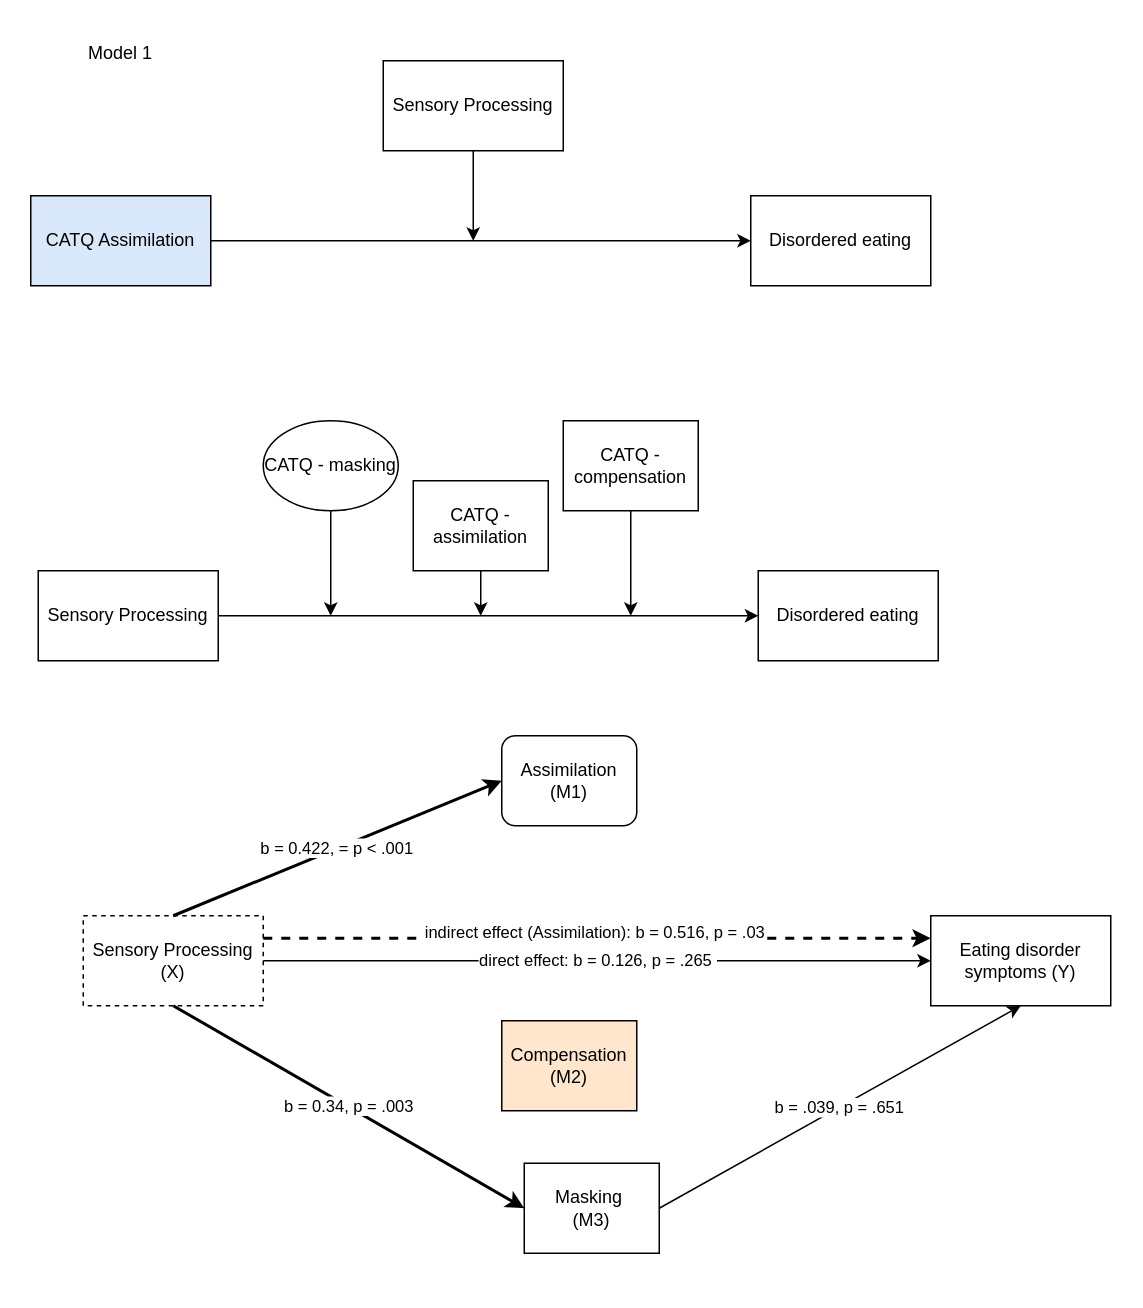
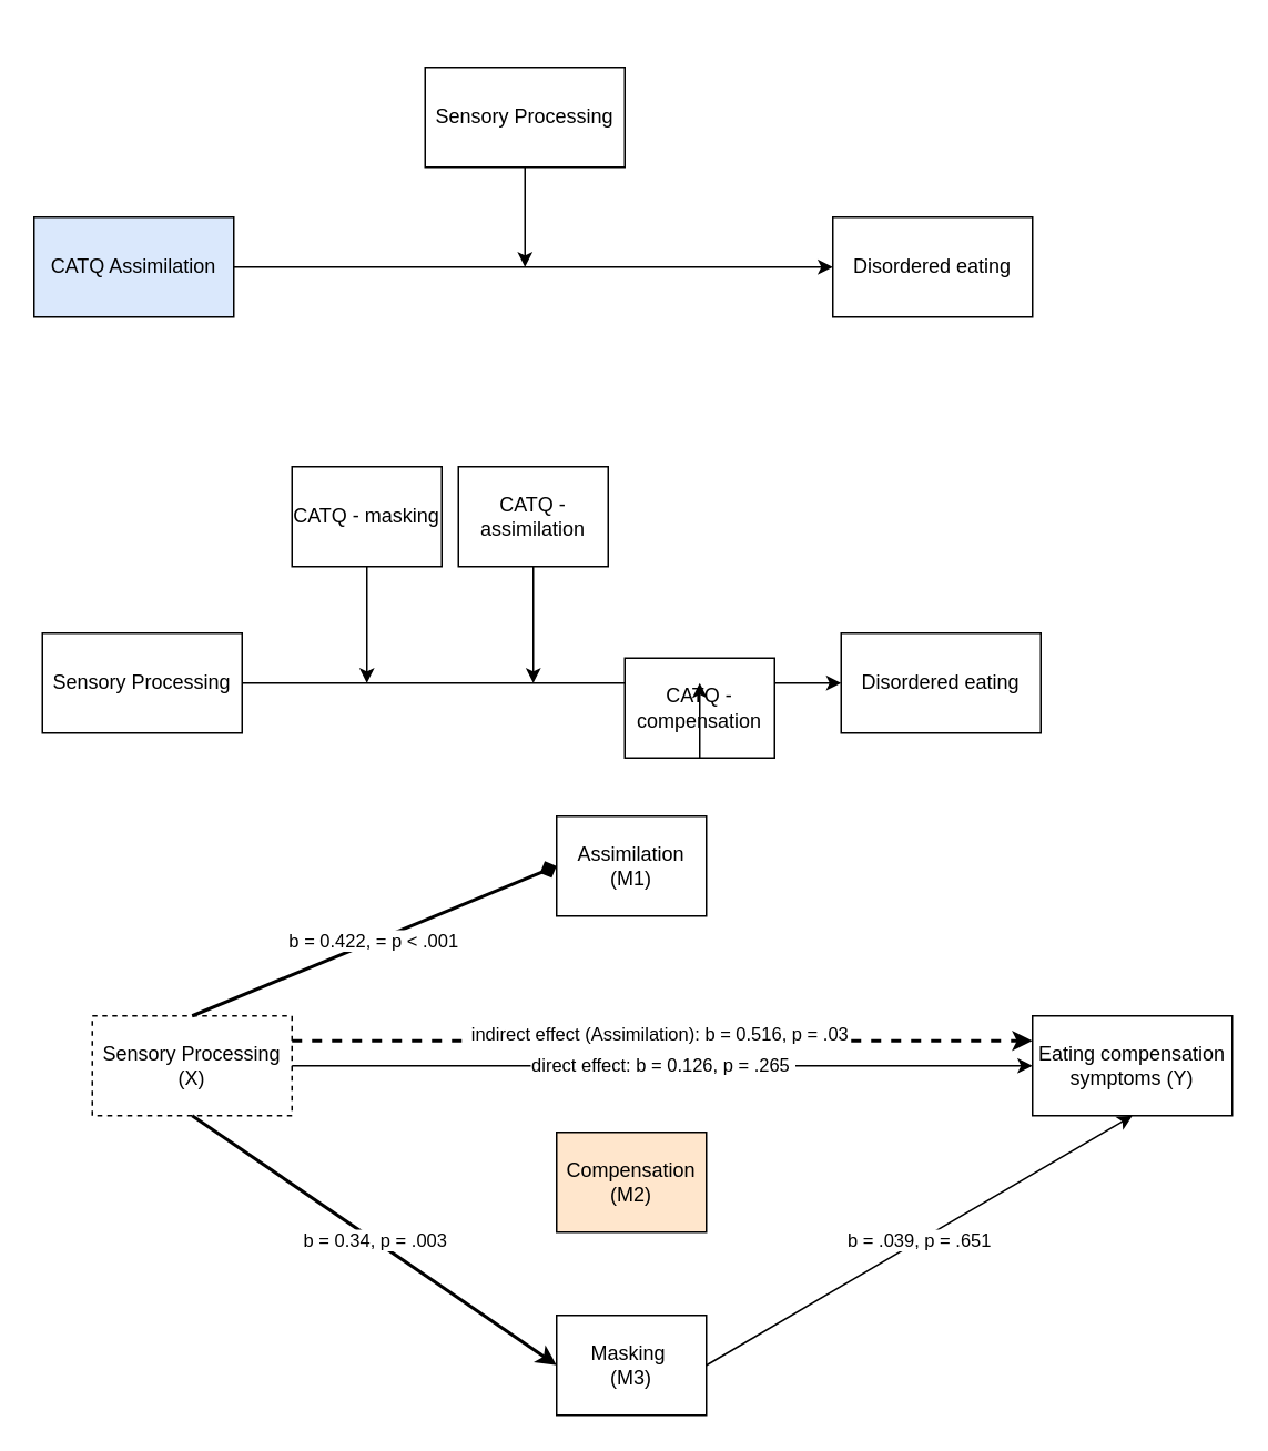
  <mxCell id="0" />
  <mxCell id="1" parent="0" />
- <mxCell id="2" value="CATQ - masking" style="ellipse;whiteSpace=wrap;html=1;" parent="1" vertex="1"><mxGeometry x="175" y="280" width="90" height="60" as="geometry" /></mxCell>
+ <mxCell id="2" value="CATQ - masking" style="rounded=0;whiteSpace=wrap;html=1;" parent="1" vertex="1"><mxGeometry x="175" y="280" width="90" height="60" as="geometry" /></mxCell>
  <mxCell id="3" value="Disordered eating" style="rounded=0;whiteSpace=wrap;html=1;" parent="1" vertex="1"><mxGeometry x="505" y="380" width="120" height="60" as="geometry" /></mxCell>
  <mxCell id="4" value="Sensory Processing" style="rounded=0;whiteSpace=wrap;html=1;" parent="1" vertex="1"><mxGeometry x="25" y="380" width="120" height="60" as="geometry" /></mxCell>
  <mxCell id="5" value="" style="endArrow=classic;html=1;rounded=0;exitX=1;exitY=0.5;exitDx=0;exitDy=0;entryX=0;entryY=0.5;entryDx=0;entryDy=0;" parent="1" source="4" target="3" edge="1"><mxGeometry width="50" height="50" relative="1" as="geometry"><mxPoint x="345" y="280" as="sourcePoint" /><mxPoint x="395" y="230" as="targetPoint" /></mxGeometry></mxCell>
- <mxCell id="6" value="CATQ - assimilation" style="rounded=0;whiteSpace=wrap;html=1;" parent="1" vertex="1"><mxGeometry x="275" y="320" width="90" height="60" as="geometry" /></mxCell>
- <mxCell id="7" value="CATQ - compensation" style="rounded=0;whiteSpace=wrap;html=1;" parent="1" vertex="1"><mxGeometry x="375" y="280" width="90" height="60" as="geometry" /></mxCell>
+ <mxCell id="6" value="CATQ - assimilation" style="rounded=0;whiteSpace=wrap;html=1;" parent="1" vertex="1"><mxGeometry x="275" y="280" width="90" height="60" as="geometry" /></mxCell>
+ <mxCell id="7" value="CATQ - compensation" style="rounded=0;whiteSpace=wrap;html=1;" parent="1" vertex="1"><mxGeometry x="375" y="395" width="90" height="60" as="geometry" /></mxCell>
  <mxCell id="8" value="" style="endArrow=classic;html=1;rounded=0;exitX=0.5;exitY=1;exitDx=0;exitDy=0;" parent="1" source="2" edge="1"><mxGeometry width="50" height="50" relative="1" as="geometry"><mxPoint x="345" y="280" as="sourcePoint" /><mxPoint x="220" y="410" as="targetPoint" /></mxGeometry></mxCell>
  <mxCell id="9" value="" style="endArrow=classic;html=1;rounded=0;exitX=0.5;exitY=1;exitDx=0;exitDy=0;" parent="1" source="6" edge="1"><mxGeometry width="50" height="50" relative="1" as="geometry"><mxPoint x="345" y="280" as="sourcePoint" /><mxPoint x="320" y="410" as="targetPoint" /></mxGeometry></mxCell>
  <mxCell id="10" value="" style="endArrow=classic;html=1;rounded=0;exitX=0.5;exitY=1;exitDx=0;exitDy=0;" parent="1" source="7" edge="1"><mxGeometry width="50" height="50" relative="1" as="geometry"><mxPoint x="345" y="280" as="sourcePoint" /><mxPoint x="420" y="410" as="targetPoint" /></mxGeometry></mxCell>
  <mxCell id="11" value="Disordered eating" style="rounded=0;whiteSpace=wrap;html=1;" parent="1" vertex="1"><mxGeometry x="500" y="130" width="120" height="60" as="geometry" /></mxCell>
  <mxCell id="12" value="CATQ Assimilation" style="rounded=0;whiteSpace=wrap;html=1;fillColor=#dae8fc;" parent="1" vertex="1"><mxGeometry x="20" y="130" width="120" height="60" as="geometry" /></mxCell>
  <mxCell id="13" value="" style="endArrow=classic;html=1;rounded=0;exitX=1;exitY=0.5;exitDx=0;exitDy=0;entryX=0;entryY=0.5;entryDx=0;entryDy=0;" parent="1" source="12" target="11" edge="1"><mxGeometry width="50" height="50" relative="1" as="geometry"><mxPoint x="340" y="30" as="sourcePoint" /><mxPoint x="390" y="-20" as="targetPoint" /></mxGeometry></mxCell>
  <mxCell id="14" value="" style="endArrow=classic;html=1;rounded=0;exitX=0.5;exitY=1;exitDx=0;exitDy=0;" parent="1" edge="1"><mxGeometry width="50" height="50" relative="1" as="geometry"><mxPoint x="315" y="90" as="sourcePoint" /><mxPoint x="315" y="160" as="targetPoint" /></mxGeometry></mxCell>
  <mxCell id="15" value="Sensory Processing" style="rounded=0;whiteSpace=wrap;html=1;" parent="1" vertex="1"><mxGeometry x="255" y="40" width="120" height="60" as="geometry" /></mxCell>
- <mxCell id="16" value="Model 1" style="text;html=1;align=center;verticalAlign=middle;whiteSpace=wrap;rounded=0;" parent="1" vertex="1"><mxGeometry x="50" y="20" width="60" height="30" as="geometry" /></mxCell>
- <mxCell id="17" value="Eating disorder symptoms (Y)" style="rounded=0;whiteSpace=wrap;html=1;" parent="1" vertex="1"><mxGeometry x="620" y="610" width="120" height="60" as="geometry" /></mxCell>
+ <mxCell id="17" value="Eating compensation symptoms (Y)" style="rounded=0;whiteSpace=wrap;html=1;" parent="1" vertex="1"><mxGeometry x="620" y="610" width="120" height="60" as="geometry" /></mxCell>
  <mxCell id="18" value="Sensory Processing (X)" style="rounded=0;whiteSpace=wrap;html=1;dashed=1;" parent="1" vertex="1"><mxGeometry x="55" y="610" width="120" height="60" as="geometry" /></mxCell>
  <mxCell id="19" value="direct effect: b = 0.126, p = .265&amp;nbsp;" style="endArrow=classic;html=1;rounded=0;exitX=1;exitY=0.5;exitDx=0;exitDy=0;entryX=0;entryY=0.5;entryDx=0;entryDy=0;" parent="1" source="18" target="17" edge="1"><mxGeometry width="50" height="50" relative="1" as="geometry"><mxPoint x="345" y="600" as="sourcePoint" /><mxPoint x="395" y="550" as="targetPoint" /></mxGeometry></mxCell>
- <mxCell id="20" value="b = 0.422, = p &amp;lt; .001" style="endArrow=classic;html=1;rounded=0;exitX=0.5;exitY=0;exitDx=0;exitDy=0;entryX=0;entryY=0.5;entryDx=0;entryDy=0;strokeWidth=2;" parent="1" source="18" target="21" edge="1"><mxGeometry width="50" height="50" relative="1" as="geometry"><mxPoint x="345" y="600" as="sourcePoint" /><mxPoint x="335" y="520" as="targetPoint" /></mxGeometry></mxCell>
- <mxCell id="21" value="Assimilation (M1)" style="whiteSpace=wrap;html=1;rounded=1;" parent="1" vertex="1"><mxGeometry x="334" y="490" width="90" height="60" as="geometry" /></mxCell>
+ <mxCell id="20" value="b = 0.422, = p &amp;lt; .001" style="endArrow=diamond;html=1;rounded=0;exitX=0.5;exitY=0;exitDx=0;exitDy=0;entryX=0;entryY=0.5;entryDx=0;entryDy=0;strokeWidth=2;" parent="1" source="18" target="21" edge="1"><mxGeometry width="50" height="50" relative="1" as="geometry"><mxPoint x="345" y="600" as="sourcePoint" /><mxPoint x="335" y="520" as="targetPoint" /></mxGeometry></mxCell>
+ <mxCell id="21" value="Assimilation (M1)" style="rounded=0;whiteSpace=wrap;html=1;" parent="1" vertex="1"><mxGeometry x="334" y="490" width="90" height="60" as="geometry" /></mxCell>
  <mxCell id="22" value="Compensation (M2)" style="rounded=0;whiteSpace=wrap;html=1;fillColor=#ffe6cc;" parent="1" vertex="1"><mxGeometry x="334" y="680" width="90" height="60" as="geometry" /></mxCell>
- <mxCell id="23" value="Masking&amp;nbsp;&lt;div&gt;(M3)&lt;/div&gt;" style="rounded=0;whiteSpace=wrap;html=1;" parent="1" vertex="1"><mxGeometry x="349" y="775" width="90" height="60" as="geometry" /></mxCell>
+ <mxCell id="23" value="Masking&amp;nbsp;&lt;div&gt;(M3)&lt;/div&gt;" style="rounded=0;whiteSpace=wrap;html=1;" parent="1" vertex="1"><mxGeometry x="334" y="790" width="90" height="60" as="geometry" /></mxCell>
  <mxCell id="24" value="b = 0.34, p = .003" style="endArrow=classic;html=1;rounded=0;exitX=0.5;exitY=1;exitDx=0;exitDy=0;entryX=0;entryY=0.5;entryDx=0;entryDy=0;strokeWidth=2;" parent="1" source="18" target="23" edge="1"><mxGeometry width="50" height="50" relative="1" as="geometry"><mxPoint x="345" y="680" as="sourcePoint" /><mxPoint x="395" y="630" as="targetPoint" /></mxGeometry></mxCell>
  <mxCell id="25" value="b = .039, p = .651" style="endArrow=classic;html=1;rounded=0;exitX=1;exitY=0.5;exitDx=0;exitDy=0;entryX=0.5;entryY=1;entryDx=0;entryDy=0;" parent="1" source="23" target="17" edge="1"><mxGeometry width="50" height="50" relative="1" as="geometry"><mxPoint x="345" y="680" as="sourcePoint" /><mxPoint x="545" y="670" as="targetPoint" /></mxGeometry></mxCell>
  <mxCell id="26" value="" style="endArrow=classic;dashed=1;html=1;rounded=0;entryX=0;entryY=0.25;entryDx=0;entryDy=0;exitX=1;exitY=0.25;exitDx=0;exitDy=0;strokeWidth=2;" parent="1" source="18" target="17" edge="1"><mxGeometry width="50" height="50" relative="1" as="geometry"><mxPoint x="345" y="630" as="sourcePoint" /><mxPoint x="395" y="580" as="targetPoint" /></mxGeometry></mxCell>
  <mxCell id="27" value="indirect effect (Assimilation): b = 0.516, p = .03" style="edgeLabel;html=1;align=center;verticalAlign=middle;resizable=0;points=[];" parent="26" vertex="1" connectable="0"><mxGeometry x="0.115" relative="1" as="geometry"><mxPoint x="-28" y="-5" as="offset" /></mxGeometry></mxCell>
